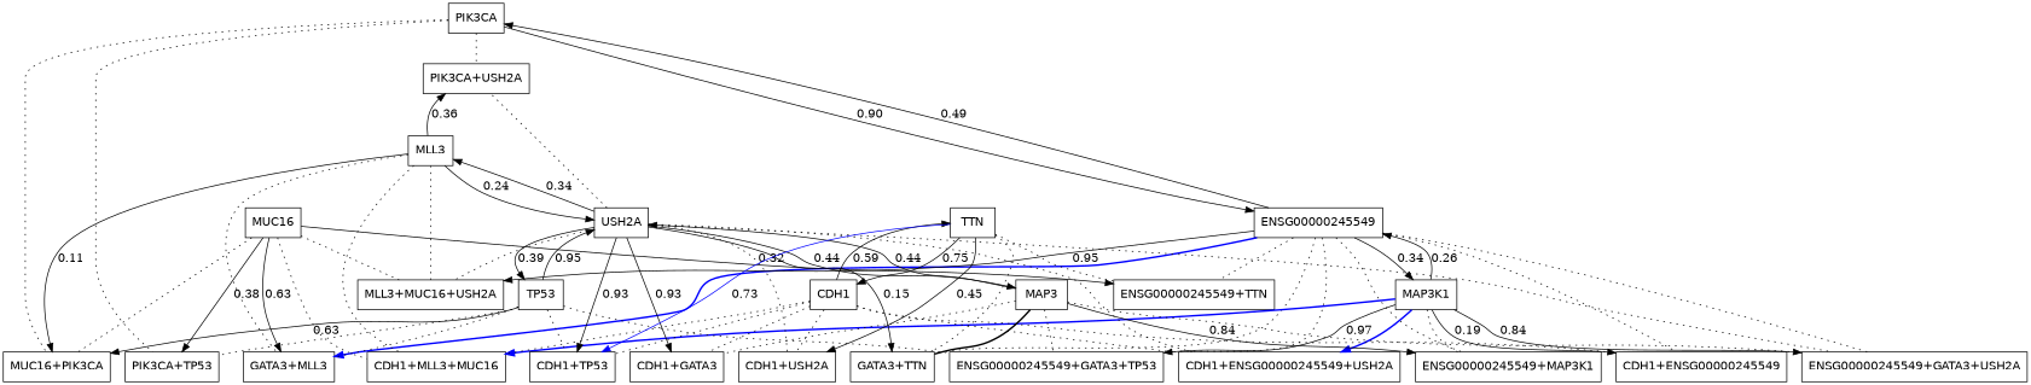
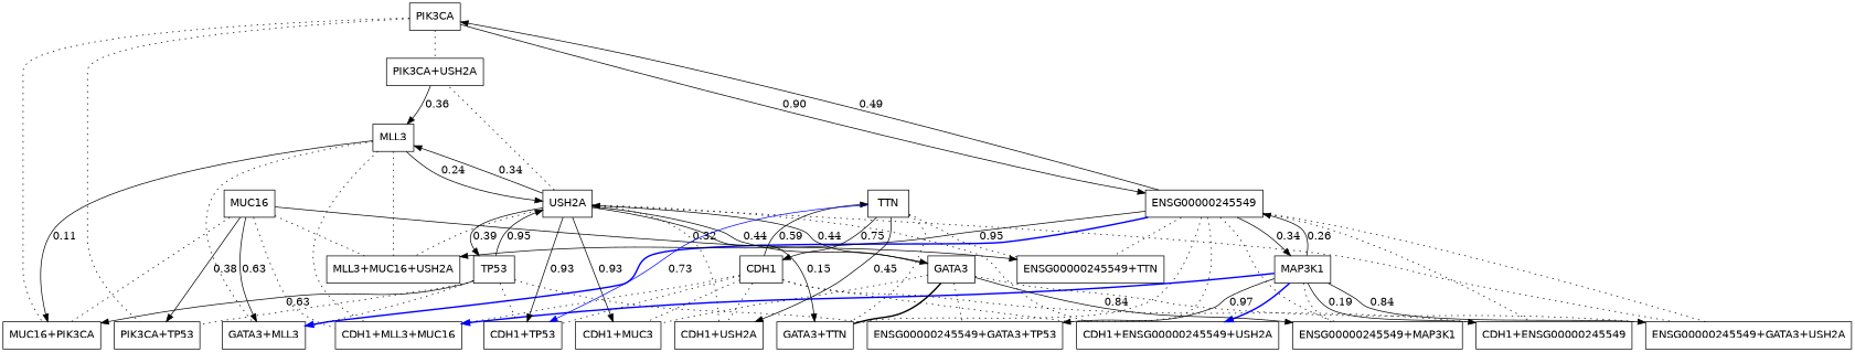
  digraph {
    node [fontname=Helvetica shape=box]
    edge [arrowhead=none style=dotted]
    MUC16
    "MUC16+PIK3CA"
    "PIK3CA+TP53"
    "GATA3+MLL3"
    "ENSG00000245549+TTN"
    "CDH1+MLL3+MUC16"
    "MLL3+MUC16+USH2A"
    PIK3CA
    ENSG00000245549
    "PIK3CA+USH2A"
    "ENSG00000245549+GATA3+TP53"
    "ENSG00000245549+GATA3+USH2A"
    "GATA3+TTN"
    "ENSG00000245549+MAP3K1"
    MAP3K1
    "CDH1+ENSG00000245549"
    TP53
    USH2A
    "CDH1+TP53"
    "CDH1+USH2A"
-   GATA3 [label=MAP3]
+   GATA3
    MLL3
    "CDH1+ENSG00000245549+USH2A"
-   "CDH1+GATA3"
+   "CDH1+GATA3" [label="CDH1+MUC3"]
    CDH1
    TTN
    MUC16 -> "MUC16+PIK3CA"
    MUC16 -> "PIK3CA+TP53" [label=0.38 arrowhead="" style=""]
    MUC16 -> "GATA3+MLL3" [label=0.63 arrowhead="" style=""]
    MUC16 -> "ENSG00000245549+TTN" [label=0.32 arrowhead="" style=""]
    MUC16 -> "CDH1+MLL3+MUC16"
    MUC16 -> "MLL3+MUC16+USH2A"
    PIK3CA -> "MUC16+PIK3CA"
    PIK3CA -> "PIK3CA+TP53"
    PIK3CA -> ENSG00000245549 [label=0.90 arrowhead="" style=""]
    PIK3CA -> "PIK3CA+USH2A"
    ENSG00000245549 -> "GATA3+MLL3" [color=blue style=bold arrowhead=""]
    ENSG00000245549 -> "ENSG00000245549+TTN"
    ENSG00000245549 -> "MLL3+MUC16+USH2A" [label=0.95 arrowhead="" style=""]
    ENSG00000245549 -> PIK3CA [label=0.49 arrowhead="" style=""]
    ENSG00000245549 -> "ENSG00000245549+GATA3+TP53"
    ENSG00000245549 -> "ENSG00000245549+GATA3+USH2A"
    ENSG00000245549 -> "GATA3+TTN"
    ENSG00000245549 -> "ENSG00000245549+MAP3K1"
    ENSG00000245549 -> MAP3K1 [label=0.34 arrowhead="" style=""]
    ENSG00000245549 -> "CDH1+ENSG00000245549"
    MAP3K1 -> "CDH1+MLL3+MUC16" [color=blue style=bold arrowhead=""]
    MAP3K1 -> ENSG00000245549 [label=0.26 arrowhead="" style=""]
    MAP3K1 -> "ENSG00000245549+GATA3+TP53" [label=0.97 arrowhead="" style=""]
    MAP3K1 -> "ENSG00000245549+GATA3+USH2A" [label=0.84 arrowhead="" style=""]
    MAP3K1 -> "ENSG00000245549+MAP3K1"
    MAP3K1 -> "CDH1+ENSG00000245549" [label=0.19 arrowhead="" style=""]
    MAP3K1 -> "CDH1+ENSG00000245549+USH2A" [color=blue style=bold arrowhead=""]
    TP53 -> "MUC16+PIK3CA" [label=0.63 arrowhead="" style=""]
    TP53 -> "PIK3CA+TP53"
    TP53 -> "GATA3+MLL3"
    TP53 -> "ENSG00000245549+GATA3+TP53"
    TP53 -> USH2A [label=0.95 arrowhead="" style=""]
    TP53 -> "CDH1+TP53"
    USH2A -> "MLL3+MUC16+USH2A"
    USH2A -> "PIK3CA+USH2A"
    USH2A -> "ENSG00000245549+GATA3+USH2A"
    USH2A -> "GATA3+TTN" [label=0.15 arrowhead="" style=""]
    USH2A -> TP53 [label=0.39 arrowhead="" style=""]
    USH2A -> "CDH1+TP53" [label=0.93 arrowhead="" style=""]
    USH2A -> "CDH1+USH2A"
    USH2A -> GATA3 [label=0.44 arrowhead="" style=""]
    USH2A -> MLL3 [label=0.34 arrowhead="" style=""]
    USH2A -> "CDH1+ENSG00000245549+USH2A"
    USH2A -> "CDH1+GATA3" [label=0.93 arrowhead="" style=""]
    GATA3 -> "ENSG00000245549+GATA3+TP53"
    GATA3 -> "ENSG00000245549+GATA3+USH2A"
    GATA3 -> "GATA3+TTN" [style=bold]
    GATA3 -> "ENSG00000245549+MAP3K1" [label=0.84 arrowhead="" style=""]
    GATA3 -> USH2A [label=0.44 arrowhead="" style=""]
    GATA3 -> "CDH1+GATA3"
    MLL3 -> "MUC16+PIK3CA" [label=0.11 arrowhead="" style=""]
    MLL3 -> "GATA3+MLL3"
    MLL3 -> "CDH1+MLL3+MUC16"
    MLL3 -> "MLL3+MUC16+USH2A"
-   MLL3 -> "PIK3CA+USH2A" [label=0.36 arrowhead="" style=""]
+   "PIK3CA+USH2A" -> MLL3 [label=0.36 arrowhead="" style=""]
    MLL3 -> USH2A [label=0.24 arrowhead="" style=""]
    CDH1 -> "CDH1+MLL3+MUC16"
    CDH1 -> "CDH1+ENSG00000245549"
    CDH1 -> "CDH1+TP53"
    CDH1 -> "CDH1+USH2A"
    CDH1 -> "CDH1+ENSG00000245549+USH2A"
    CDH1 -> "CDH1+GATA3"
    CDH1 -> TTN [label=0.59 arrowhead="" style=""]
    TTN -> "ENSG00000245549+TTN"
    TTN -> "GATA3+TTN"
    TTN -> "CDH1+TP53" [color=blue label=0.73 arrowhead="" style=""]
    TTN -> "CDH1+USH2A" [label=0.45 arrowhead="" style=""]
    TTN -> CDH1 [label=0.75 arrowhead="" style=""]
  }
